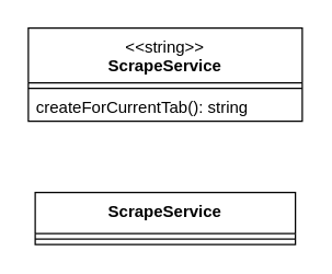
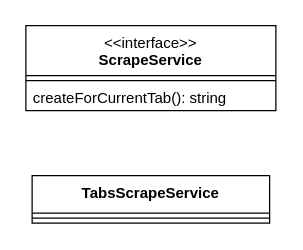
  <mxCell id="0" />
  <mxCell id="1" parent="0" />
- <mxCell id="2" value="&amp;lt;&amp;lt;string&amp;gt;&amp;gt;&lt;br&gt;&lt;b&gt;ScrapeService&lt;/b&gt;&lt;div&gt;&lt;br&gt;&lt;/div&gt;" style="swimlane;fontStyle=0;align=center;verticalAlign=top;childLayout=stackLayout;horizontal=1;startSize=40;horizontalStack=0;resizeParent=1;resizeParentMax=0;resizeLast=0;collapsible=0;marginBottom=0;html=1;whiteSpace=wrap;" parent="1" vertex="1"><mxGeometry x="20" y="20" width="200" height="68" as="geometry" /></mxCell>
+ <mxCell id="2" value="&amp;lt;&amp;lt;interface&amp;gt;&amp;gt;&lt;br&gt;&lt;b&gt;ScrapeService&lt;/b&gt;&lt;div&gt;&lt;br&gt;&lt;/div&gt;" style="swimlane;fontStyle=0;align=center;verticalAlign=top;childLayout=stackLayout;horizontal=1;startSize=40;horizontalStack=0;resizeParent=1;resizeParentMax=0;resizeLast=0;collapsible=0;marginBottom=0;html=1;whiteSpace=wrap;" parent="1" vertex="1"><mxGeometry x="20" y="20" width="200" height="68" as="geometry" /></mxCell>
  <mxCell id="3" value="" style="line;strokeWidth=1;fillColor=none;align=left;verticalAlign=middle;spacingTop=-1;spacingLeft=3;spacingRight=3;rotatable=0;labelPosition=right;points=[];portConstraint=eastwest;" parent="2" vertex="1"><mxGeometry y="40" width="200" height="8" as="geometry" /></mxCell>
  <mxCell id="4" value="createForCurrentTab(): string" style="text;html=1;strokeColor=none;fillColor=none;align=left;verticalAlign=middle;spacingLeft=4;spacingRight=4;overflow=hidden;rotatable=0;points=[[0,0.5],[1,0.5]];portConstraint=eastwest;whiteSpace=wrap;" parent="2" vertex="1"><mxGeometry y="48" width="200" height="20" as="geometry" /></mxCell>
- <mxCell id="5" value="&lt;b&gt;ScrapeService&lt;/b&gt;" style="swimlane;fontStyle=0;align=center;verticalAlign=top;childLayout=stackLayout;horizontal=1;startSize=30;horizontalStack=0;resizeParent=1;resizeParentMax=0;resizeLast=0;collapsible=0;marginBottom=0;html=1;whiteSpace=wrap;" vertex="1" parent="1"><mxGeometry x="25" y="140" width="190" height="38" as="geometry" /></mxCell>
+ <mxCell id="5" value="&lt;b&gt;TabsScrapeService&lt;/b&gt;" style="swimlane;fontStyle=0;align=center;verticalAlign=top;childLayout=stackLayout;horizontal=1;startSize=30;horizontalStack=0;resizeParent=1;resizeParentMax=0;resizeLast=0;collapsible=0;marginBottom=0;html=1;whiteSpace=wrap;" vertex="1" parent="1"><mxGeometry x="25" y="140" width="190" height="38" as="geometry" /></mxCell>
  <mxCell id="6" value="" style="line;strokeWidth=1;fillColor=none;align=left;verticalAlign=middle;spacingTop=-1;spacingLeft=3;spacingRight=3;rotatable=0;labelPosition=right;points=[];portConstraint=eastwest;" vertex="1" parent="5"><mxGeometry y="30" width="190" height="8" as="geometry" /></mxCell>
